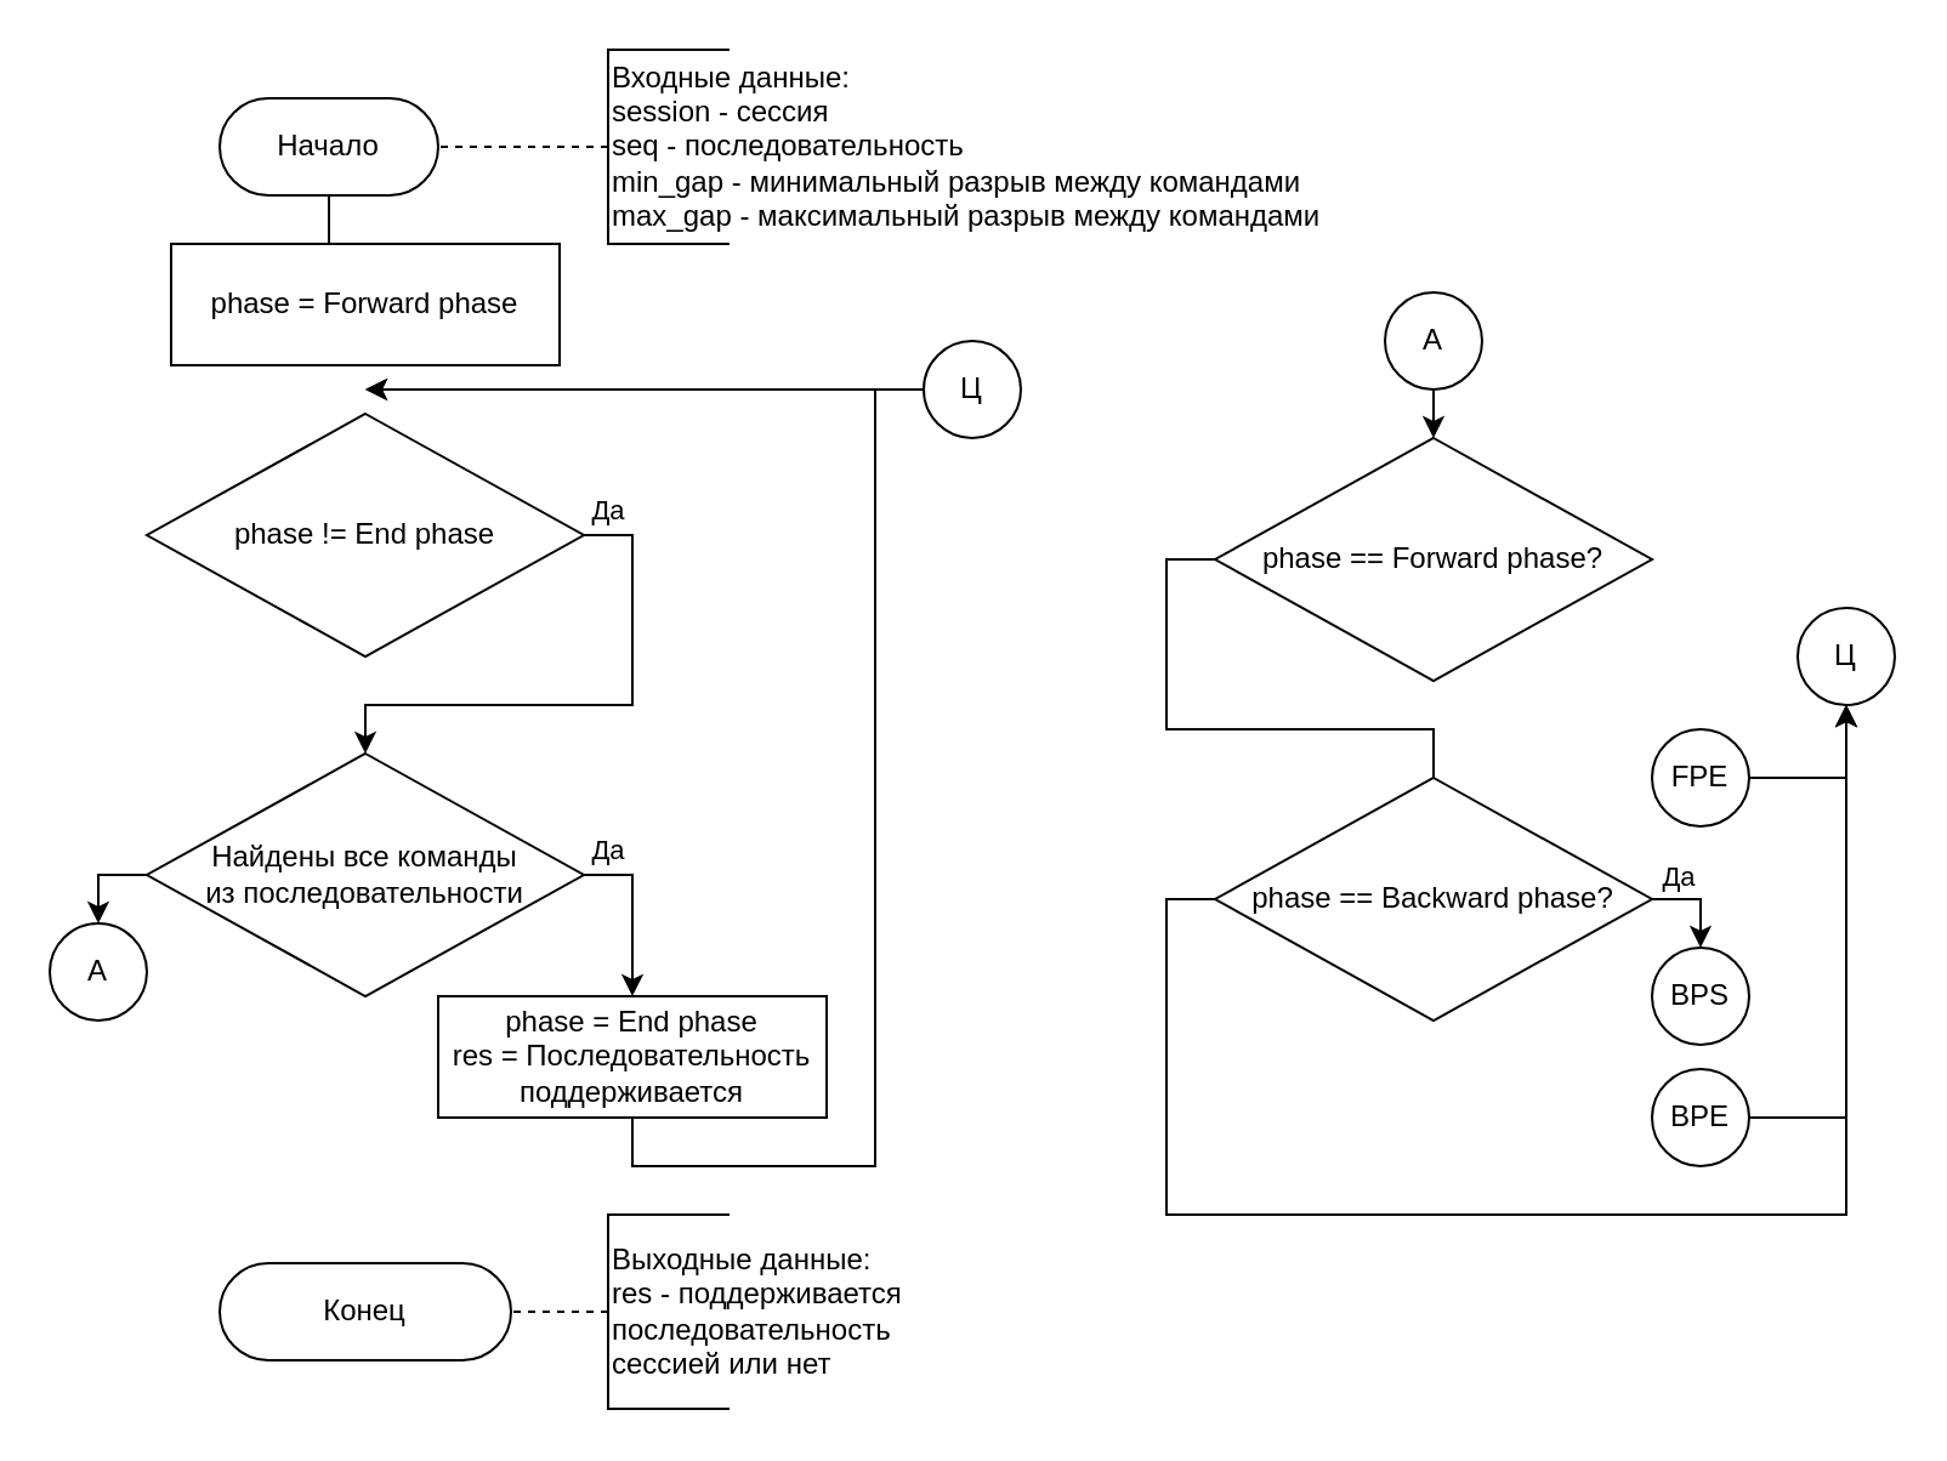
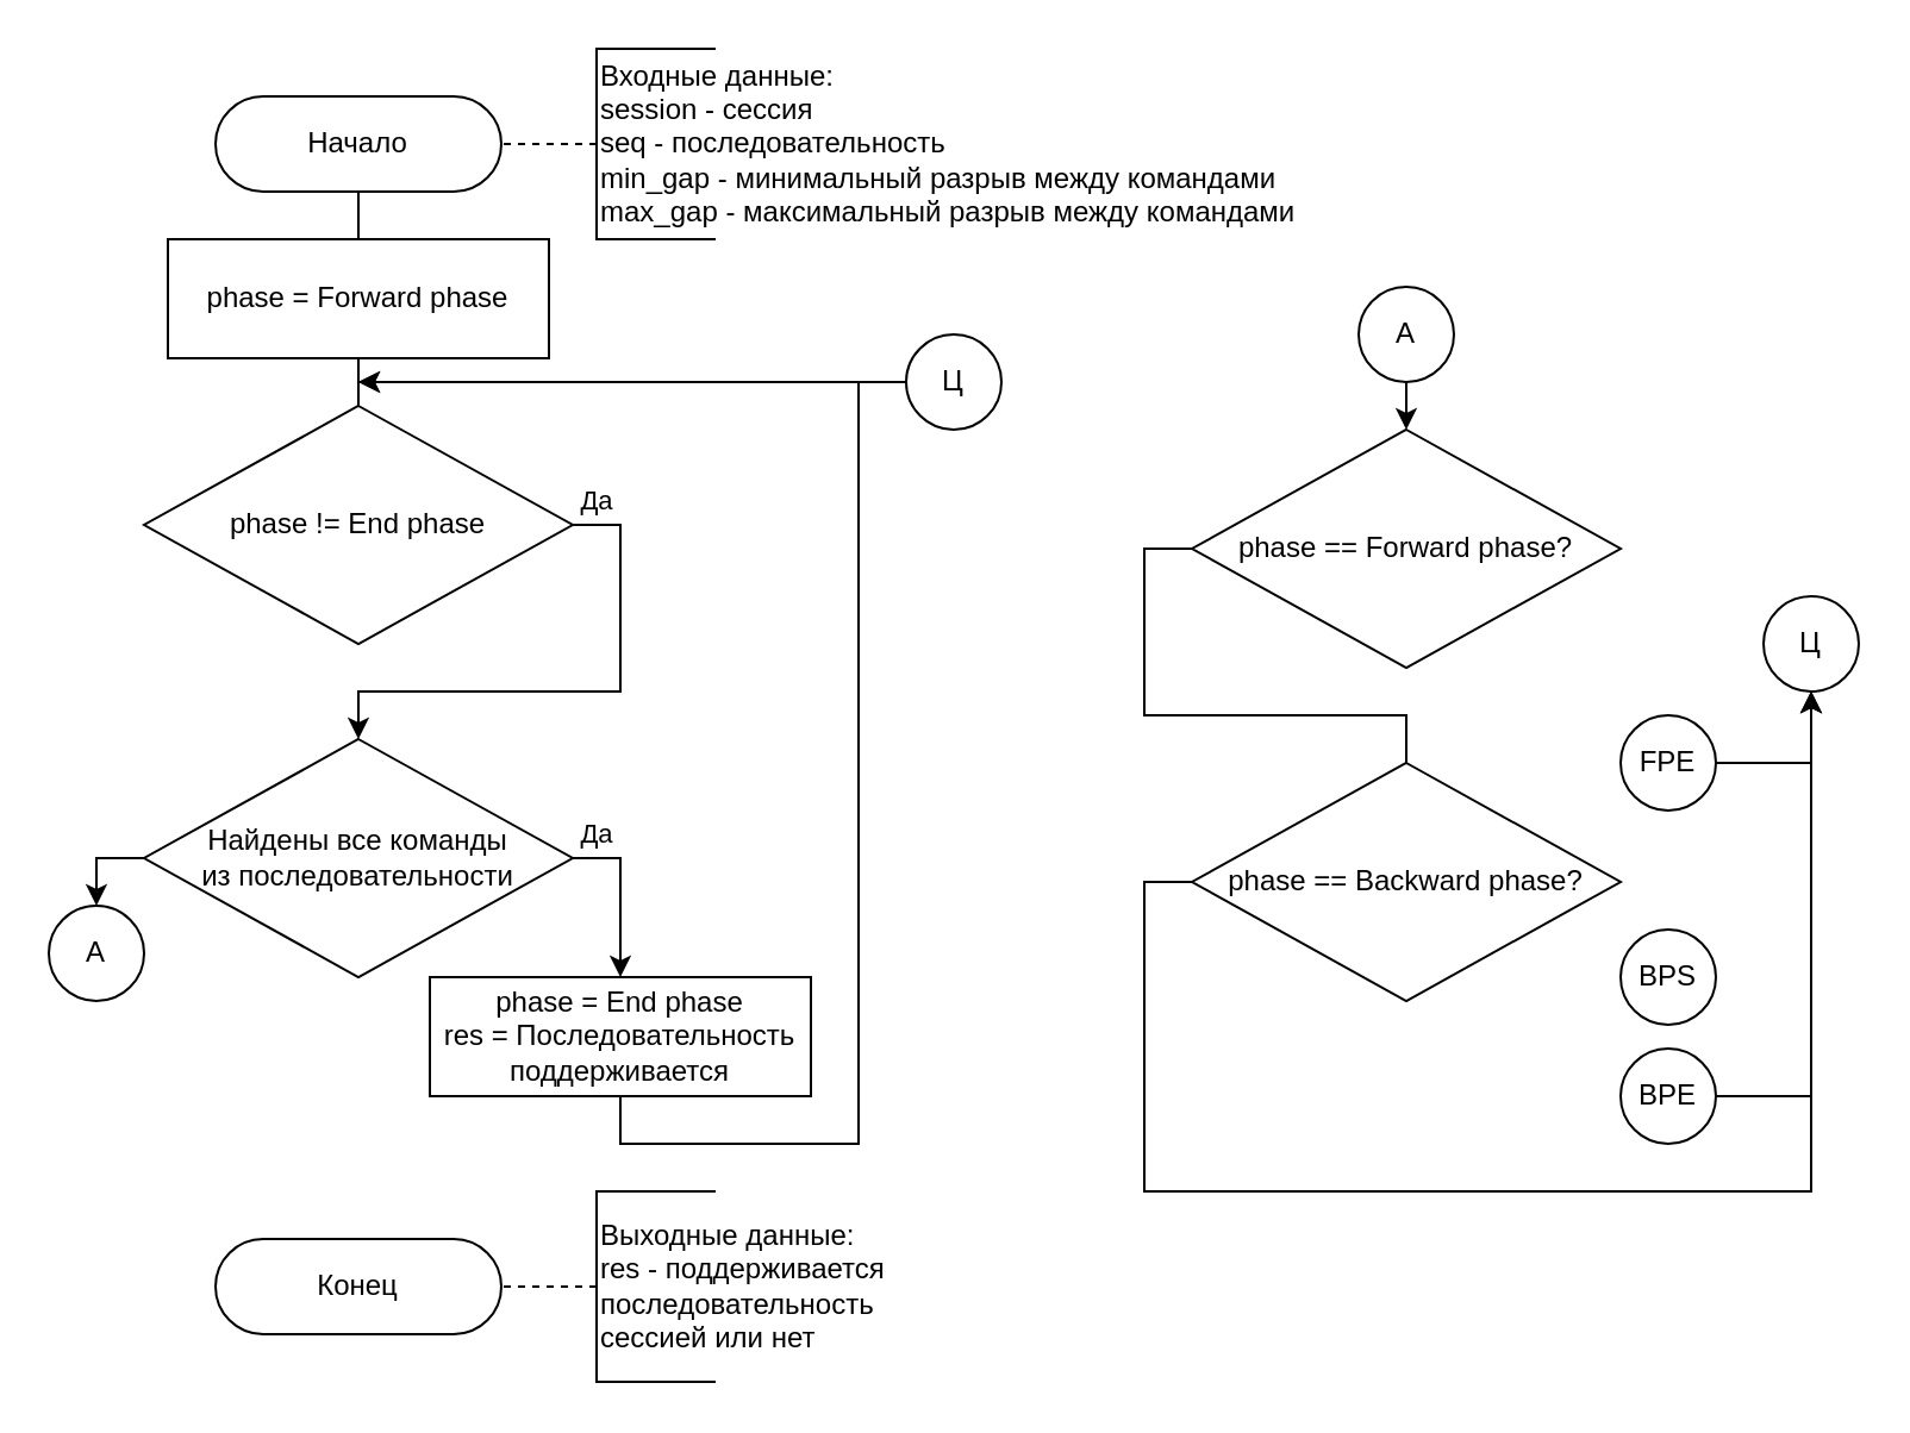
  <mxCell id="0" />
  <mxCell id="1" parent="0" />
  <mxCell id="2" style="edgeStyle=orthogonalEdgeStyle;rounded=0;orthogonalLoop=1;jettySize=auto;html=1;endArrow=none;" parent="1" source="3" target="7" edge="1"><mxGeometry relative="1" as="geometry" /></mxCell>
- <mxCell id="3" value="Начало" style="rounded=1;whiteSpace=wrap;html=1;arcSize=50;" parent="1" vertex="1"><mxGeometry x="90" y="40" width="90" height="40" as="geometry" /></mxCell>
+ <mxCell id="3" value="Начало" style="rounded=1;whiteSpace=wrap;html=1;arcSize=50;" parent="1" vertex="1"><mxGeometry x="90" y="40" width="120" height="40" as="geometry" /></mxCell>
  <mxCell id="4" value="&lt;div&gt;Входные данные:&lt;/div&gt;&lt;div&gt;session - сессия&lt;/div&gt;&lt;div&gt;seq - последовательность&lt;br&gt;&lt;/div&gt;&lt;div&gt;min_gap - минимальный разрыв между командами&lt;/div&gt;&lt;div&gt;max_gap - максимальный разрыв между командами&lt;br&gt;&lt;/div&gt;" style="strokeWidth=1;html=1;shape=mxgraph.flowchart.annotation_1;align=left;pointerEvents=1;" parent="1" vertex="1"><mxGeometry x="250" y="20" width="50" height="80" as="geometry" /></mxCell>
  <mxCell id="5" value="" style="endArrow=none;dashed=1;html=1;exitX=0;exitY=0.5;exitDx=0;exitDy=0;exitPerimeter=0;" parent="1" source="4" target="3" edge="1"><mxGeometry width="50" height="50" relative="1" as="geometry"><mxPoint x="284" y="-280" as="sourcePoint" /><mxPoint x="250" y="90" as="targetPoint" /></mxGeometry></mxCell>
+ <mxCell id="6" style="edgeStyle=orthogonalEdgeStyle;rounded=0;orthogonalLoop=1;jettySize=auto;html=1;entryX=0.5;entryY=0;entryDx=0;entryDy=0;endArrow=none;" parent="1" source="7" target="9" edge="1"><mxGeometry relative="1" as="geometry" /></mxCell>
  <mxCell id="7" value="phase = F&lt;span dir=&quot;ltr&quot; role=&quot;presentation&quot; style=&quot;left: 20.31%; top: 39.06%; font-size: calc(var(--scale-factor)*10.80px); font-family: sans-serif; transform: scaleX(1.186);&quot;&gt;orw&lt;/span&gt;&lt;span dir=&quot;ltr&quot; role=&quot;presentation&quot; style=&quot;left: 23.65%; top: 39.06%; font-size: calc(var(--scale-factor)*10.80px); font-family: sans-serif; transform: scaleX(1.168);&quot;&gt;ard&lt;/span&gt;&lt;span dir=&quot;ltr&quot; role=&quot;presentation&quot; style=&quot;left: 26.63%; top: 39.06%; font-size: calc(var(--scale-factor)*10.80px); font-family: sans-serif;&quot;&gt; &lt;/span&gt;&lt;span dir=&quot;ltr&quot; role=&quot;presentation&quot; style=&quot;left: 27.41%; top: 39.06%; font-size: calc(var(--scale-factor)*10.80px); font-family: sans-serif; transform: scaleX(1.058);&quot;&gt;phase&lt;/span&gt;" style="rounded=0;whiteSpace=wrap;html=1;" parent="1" vertex="1"><mxGeometry x="70" y="100" width="160" height="50" as="geometry" /></mxCell>
  <mxCell id="8" value="Да" style="edgeStyle=orthogonalEdgeStyle;rounded=0;orthogonalLoop=1;jettySize=auto;html=1;exitX=1;exitY=0.5;exitDx=0;exitDy=0;entryX=0.5;entryY=0;entryDx=0;entryDy=0;" parent="1" source="9" target="12" edge="1"><mxGeometry x="-0.909" y="10" relative="1" as="geometry"><Array as="points"><mxPoint x="260" y="220" /><mxPoint x="260" y="290" /><mxPoint x="150" y="290" /></Array><mxPoint as="offset" /></mxGeometry></mxCell>
  <mxCell id="9" value="phase != End phase" style="rhombus;whiteSpace=wrap;html=1;" parent="1" vertex="1"><mxGeometry x="60" y="170" width="180" height="100" as="geometry" /></mxCell>
  <mxCell id="10" value="Да" style="edgeStyle=orthogonalEdgeStyle;rounded=0;orthogonalLoop=1;jettySize=auto;html=1;exitX=1;exitY=0.5;exitDx=0;exitDy=0;entryX=0.5;entryY=0;entryDx=0;entryDy=0;" parent="1" source="12" target="14" edge="1"><mxGeometry x="-0.714" y="10" relative="1" as="geometry"><mxPoint as="offset" /></mxGeometry></mxCell>
  <mxCell id="11" style="edgeStyle=orthogonalEdgeStyle;rounded=0;orthogonalLoop=1;jettySize=auto;html=1;exitX=0;exitY=0.5;exitDx=0;exitDy=0;entryX=0.5;entryY=0;entryDx=0;entryDy=0;" edge="1" parent="1" source="12" target="31"><mxGeometry relative="1" as="geometry" /></mxCell>
  <mxCell id="12" value="&lt;div&gt;Найдены все команды&lt;/div&gt;&lt;div&gt;из последовательности&lt;/div&gt;" style="rhombus;whiteSpace=wrap;html=1;" parent="1" vertex="1"><mxGeometry x="60" y="310" width="180" height="100" as="geometry" /></mxCell>
  <mxCell id="13" style="edgeStyle=orthogonalEdgeStyle;rounded=0;orthogonalLoop=1;jettySize=auto;html=1;exitX=0.5;exitY=1;exitDx=0;exitDy=0;" parent="1" source="14" edge="1"><mxGeometry relative="1" as="geometry"><mxPoint x="150" y="160" as="targetPoint" /><Array as="points"><mxPoint x="260" y="480" /><mxPoint x="360" y="480" /><mxPoint x="360" y="160" /></Array></mxGeometry></mxCell>
  <mxCell id="14" value="&lt;div&gt;phase = End&lt;span dir=&quot;ltr&quot; role=&quot;presentation&quot; style=&quot;left: 26.63%; top: 39.06%; font-size: calc(var(--scale-factor)*10.80px); font-family: sans-serif;&quot;&gt; &lt;/span&gt;&lt;span dir=&quot;ltr&quot; role=&quot;presentation&quot; style=&quot;left: 27.41%; top: 39.06%; font-size: calc(var(--scale-factor)*10.80px); font-family: sans-serif; transform: scaleX(1.058);&quot;&gt;phase&lt;/span&gt;&lt;/div&gt;&lt;div&gt;&lt;span dir=&quot;ltr&quot; role=&quot;presentation&quot; style=&quot;left: 27.41%; top: 39.06%; font-size: calc(var(--scale-factor)*10.80px); font-family: sans-serif; transform: scaleX(1.058);&quot;&gt;res = Последовательность поддерживается&lt;br&gt;&lt;/span&gt;&lt;/div&gt;" style="rounded=0;whiteSpace=wrap;html=1;" parent="1" vertex="1"><mxGeometry x="180" y="410" width="160" height="50" as="geometry" /></mxCell>
  <mxCell id="15" value="Конец" style="rounded=1;whiteSpace=wrap;html=1;arcSize=50;" vertex="1" parent="1"><mxGeometry x="90" y="520" width="120" height="40" as="geometry" /></mxCell>
  <mxCell id="16" style="edgeStyle=orthogonalEdgeStyle;rounded=0;orthogonalLoop=1;jettySize=auto;html=1;exitX=0;exitY=0.5;exitDx=0;exitDy=0;entryX=0.5;entryY=0;entryDx=0;entryDy=0;endArrow=none;" edge="1" parent="1" source="17" target="21"><mxGeometry relative="1" as="geometry" /></mxCell>
  <mxCell id="17" value="phase == Forw&lt;span dir=&quot;ltr&quot; role=&quot;presentation&quot; style=&quot;left: 23.65%; top: 39.06%; font-size: calc(var(--scale-factor)*10.80px); font-family: sans-serif; transform: scaleX(1.168);&quot;&gt;ard&lt;/span&gt;&lt;span dir=&quot;ltr&quot; role=&quot;presentation&quot; style=&quot;left: 26.63%; top: 39.06%; font-size: calc(var(--scale-factor)*10.80px); font-family: sans-serif;&quot;&gt; &lt;/span&gt;&lt;span dir=&quot;ltr&quot; role=&quot;presentation&quot; style=&quot;left: 27.41%; top: 39.06%; font-size: calc(var(--scale-factor)*10.80px); font-family: sans-serif; transform: scaleX(1.058);&quot;&gt;phase&lt;/span&gt;?" style="rhombus;whiteSpace=wrap;html=1;" vertex="1" parent="1"><mxGeometry x="500" y="180" width="180" height="100" as="geometry" /></mxCell>
- <mxCell id="18" style="edgeStyle=orthogonalEdgeStyle;rounded=0;orthogonalLoop=1;jettySize=auto;html=1;exitX=1;exitY=0.5;exitDx=0;exitDy=0;endArrow=classic;" edge="1" parent="1" source="21" target="24"><mxGeometry relative="1" as="geometry"><Array as="points"><mxPoint x="700" y="370" /></Array><mxPoint x="700" y="890" as="targetPoint" /></mxGeometry></mxCell>
- <mxCell id="19" value="&lt;div&gt;Да&lt;/div&gt;" style="edgeLabel;html=1;align=center;verticalAlign=middle;resizable=0;points=[];" vertex="1" connectable="0" parent="18"><mxGeometry x="-0.601" y="1" relative="1" as="geometry"><mxPoint x="2" y="-9" as="offset" /></mxGeometry></mxCell>
  <mxCell id="20" style="edgeStyle=orthogonalEdgeStyle;rounded=0;orthogonalLoop=1;jettySize=auto;html=1;exitX=0;exitY=0.5;exitDx=0;exitDy=0;entryX=0.5;entryY=1;entryDx=0;entryDy=0;" edge="1" parent="1" source="21" target="32"><mxGeometry relative="1" as="geometry"><Array as="points"><mxPoint x="480" y="370" /><mxPoint x="480" y="500" /><mxPoint x="760" y="500" /></Array></mxGeometry></mxCell>
  <mxCell id="21" value="&lt;div&gt;phase == Backward &lt;span dir=&quot;ltr&quot; role=&quot;presentation&quot; style=&quot;left: 27.41%; top: 39.06%; font-size: calc(var(--scale-factor)*10.80px); font-family: sans-serif; transform: scaleX(1.058);&quot;&gt;phase?&lt;/span&gt;&lt;/div&gt;" style="rhombus;whiteSpace=wrap;html=1;" vertex="1" parent="1"><mxGeometry x="500" y="320" width="180" height="100" as="geometry" /></mxCell>
  <mxCell id="22" style="edgeStyle=orthogonalEdgeStyle;rounded=0;orthogonalLoop=1;jettySize=auto;html=1;exitX=1;exitY=0.5;exitDx=0;exitDy=0;entryX=0.5;entryY=1;entryDx=0;entryDy=0;" edge="1" parent="1" source="23" target="32"><mxGeometry relative="1" as="geometry" /></mxCell>
  <mxCell id="23" value="FPE" style="ellipse;whiteSpace=wrap;html=1;aspect=fixed;" vertex="1" parent="1"><mxGeometry x="680" y="300" width="40" height="40" as="geometry" /></mxCell>
  <mxCell id="24" value="BPS" style="ellipse;whiteSpace=wrap;html=1;aspect=fixed;" vertex="1" parent="1"><mxGeometry x="680" y="390" width="40" height="40" as="geometry" /></mxCell>
  <mxCell id="25" style="edgeStyle=orthogonalEdgeStyle;rounded=0;orthogonalLoop=1;jettySize=auto;html=1;exitX=1;exitY=0.5;exitDx=0;exitDy=0;entryX=0.5;entryY=1;entryDx=0;entryDy=0;" edge="1" parent="1" source="26" target="32"><mxGeometry relative="1" as="geometry" /></mxCell>
  <mxCell id="26" value="BPE" style="ellipse;whiteSpace=wrap;html=1;aspect=fixed;" vertex="1" parent="1"><mxGeometry x="680" y="440" width="40" height="40" as="geometry" /></mxCell>
  <mxCell id="27" value="&lt;div&gt;Выходные данные:&lt;/div&gt;&lt;div&gt;res - поддерживается &lt;br&gt;&lt;/div&gt;&lt;div&gt;последовательность&lt;/div&gt;&lt;div&gt;сессией или нет&lt;br&gt;&lt;/div&gt;" style="strokeWidth=1;html=1;shape=mxgraph.flowchart.annotation_1;align=left;pointerEvents=1;" vertex="1" parent="1"><mxGeometry x="250" y="500" width="50" height="80" as="geometry" /></mxCell>
  <mxCell id="28" value="" style="endArrow=none;dashed=1;html=1;exitX=0;exitY=0.5;exitDx=0;exitDy=0;exitPerimeter=0;" edge="1" parent="1" source="27" target="15"><mxGeometry width="50" height="50" relative="1" as="geometry"><mxPoint x="764" y="120" as="sourcePoint" /><mxPoint x="610" y="460" as="targetPoint" /></mxGeometry></mxCell>
  <mxCell id="29" style="edgeStyle=orthogonalEdgeStyle;rounded=0;orthogonalLoop=1;jettySize=auto;html=1;exitX=0.5;exitY=1;exitDx=0;exitDy=0;entryX=0.5;entryY=0;entryDx=0;entryDy=0;" edge="1" parent="1" source="30" target="17"><mxGeometry relative="1" as="geometry" /></mxCell>
  <mxCell id="30" value="А" style="ellipse;whiteSpace=wrap;html=1;aspect=fixed;" vertex="1" parent="1"><mxGeometry x="570" y="120" width="40" height="40" as="geometry" /></mxCell>
  <mxCell id="31" value="А" style="ellipse;whiteSpace=wrap;html=1;aspect=fixed;" vertex="1" parent="1"><mxGeometry x="20" y="380" width="40" height="40" as="geometry" /></mxCell>
  <mxCell id="32" value="Ц" style="ellipse;whiteSpace=wrap;html=1;aspect=fixed;" vertex="1" parent="1"><mxGeometry x="740" y="250" width="40" height="40" as="geometry" /></mxCell>
  <mxCell id="33" style="edgeStyle=orthogonalEdgeStyle;rounded=0;orthogonalLoop=1;jettySize=auto;html=1;exitX=0;exitY=0.5;exitDx=0;exitDy=0;" edge="1" parent="1" source="34"><mxGeometry relative="1" as="geometry"><mxPoint x="150" y="160" as="targetPoint" /></mxGeometry></mxCell>
  <mxCell id="34" value="Ц" style="ellipse;whiteSpace=wrap;html=1;aspect=fixed;" vertex="1" parent="1"><mxGeometry x="380" y="140" width="40" height="40" as="geometry" /></mxCell>
